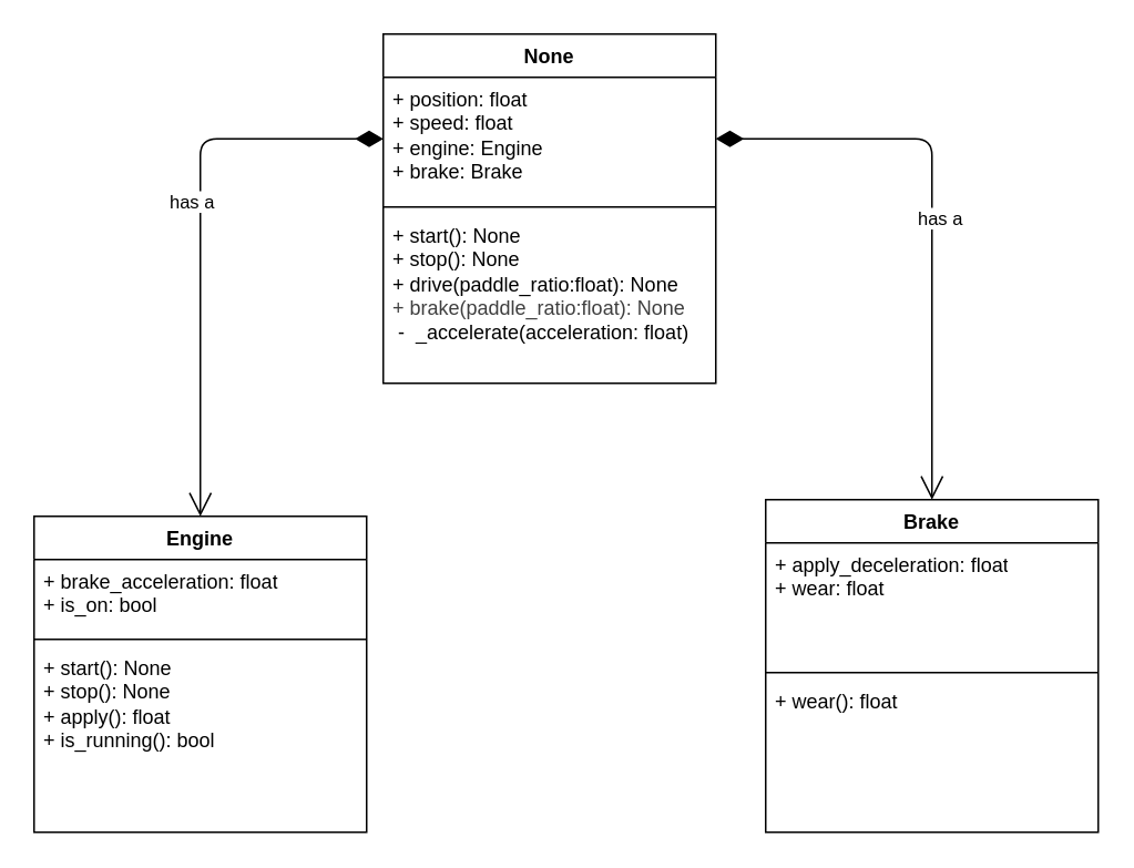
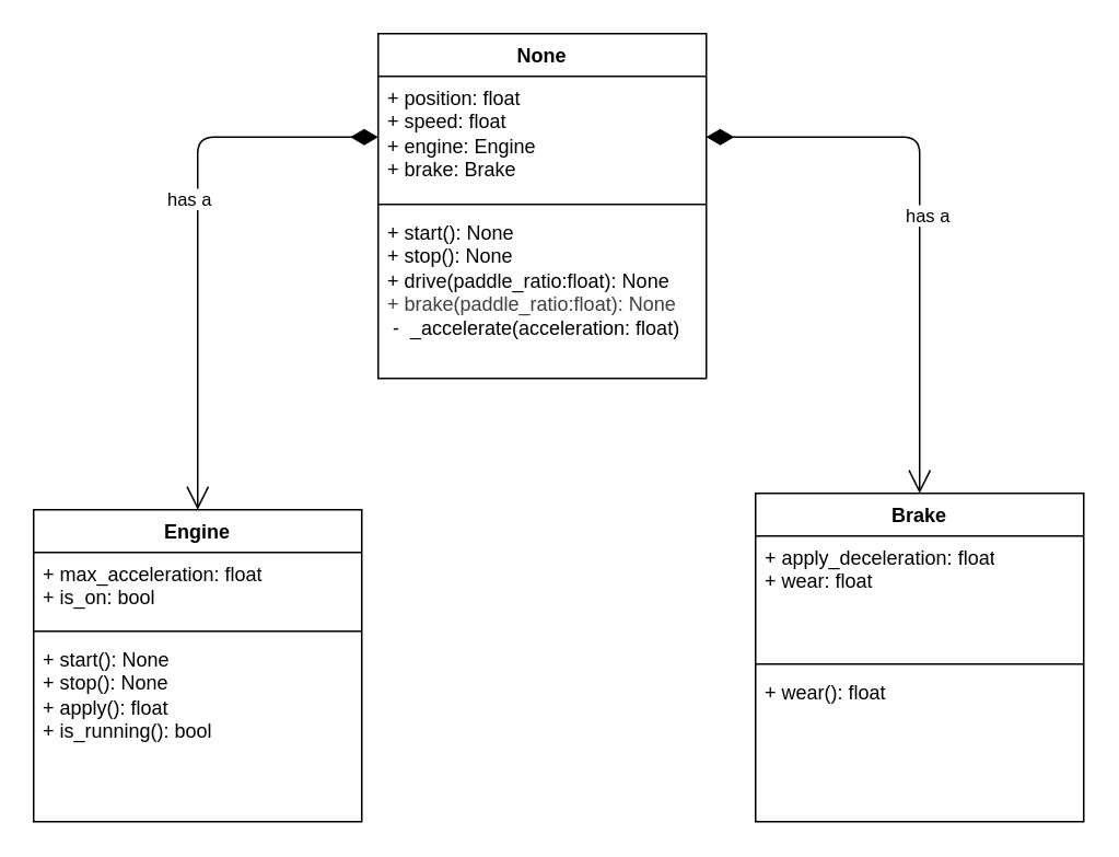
  <mxCell id="0" />
  <mxCell id="1" parent="0" />
  <mxCell id="2" value="None" style="swimlane;fontStyle=1;align=center;verticalAlign=top;childLayout=stackLayout;horizontal=1;startSize=26;horizontalStack=0;resizeParent=1;resizeParentMax=0;resizeLast=0;collapsible=1;marginBottom=0;whiteSpace=wrap;html=1;" parent="1" vertex="1"><mxGeometry x="230" y="20" width="200" height="210" as="geometry" /></mxCell>
  <mxCell id="3" value="+ position: float&lt;br&gt;&lt;span style=&quot;color: rgb(0, 0, 0);&quot;&gt;+ speed: float&lt;/span&gt;&lt;div&gt;&lt;span style=&quot;color: rgb(0, 0, 0);&quot;&gt;&lt;span style=&quot;color: rgb(0, 0, 0);&quot;&gt;+ engine: Engine&lt;/span&gt;&lt;/span&gt;&lt;/div&gt;&lt;div&gt;&lt;span style=&quot;color: rgb(0, 0, 0);&quot;&gt;&lt;span style=&quot;color: rgb(0, 0, 0);&quot;&gt;+ brake: Brake&lt;/span&gt;&lt;/span&gt;&lt;/div&gt;" style="text;strokeColor=none;fillColor=none;align=left;verticalAlign=top;spacingLeft=4;spacingRight=4;overflow=hidden;rotatable=0;points=[[0,0.5],[1,0.5]];portConstraint=eastwest;whiteSpace=wrap;html=1;" parent="2" vertex="1"><mxGeometry y="26" width="200" height="74" as="geometry" /></mxCell>
  <mxCell id="4" value="" style="line;strokeWidth=1;fillColor=none;align=left;verticalAlign=middle;spacingTop=-1;spacingLeft=3;spacingRight=3;rotatable=0;labelPosition=right;points=[];portConstraint=eastwest;strokeColor=inherit;" parent="2" vertex="1"><mxGeometry y="100" width="200" height="8" as="geometry" /></mxCell>
  <mxCell id="5" value="+ start(): None&lt;br&gt;+&amp;nbsp;&lt;span style=&quot;color: rgb(0, 0, 0);&quot;&gt;stop(): None&lt;/span&gt;&lt;br&gt;&lt;div&gt;+ drive(paddle_ratio:float): None&lt;br&gt;&lt;span style=&quot;color: rgb(63, 63, 63);&quot;&gt;+ brake(&lt;span style=&quot;color: rgb(63, 63, 63);&quot;&gt;paddle_ratio:float&lt;/span&gt;): None&lt;/span&gt;&lt;/div&gt;&lt;div&gt;&lt;span style=&quot;background-color: transparent;&quot;&gt;&amp;nbsp;-&amp;nbsp; _accelerate(acceleration: float)&lt;/span&gt;&lt;/div&gt;" style="text;strokeColor=none;fillColor=none;align=left;verticalAlign=top;spacingLeft=4;spacingRight=4;overflow=hidden;rotatable=0;points=[[0,0.5],[1,0.5]];portConstraint=eastwest;whiteSpace=wrap;html=1;" parent="2" vertex="1"><mxGeometry y="108" width="200" height="102" as="geometry" /></mxCell>
  <mxCell id="6" value="Brake" style="swimlane;fontStyle=1;align=center;verticalAlign=top;childLayout=stackLayout;horizontal=1;startSize=26;horizontalStack=0;resizeParent=1;resizeParentMax=0;resizeLast=0;collapsible=1;marginBottom=0;whiteSpace=wrap;html=1;" parent="1" vertex="1"><mxGeometry x="460" y="300" width="200" height="200" as="geometry" /></mxCell>
  <mxCell id="7" value="+ apply_deceleration: float&lt;br&gt;&lt;span style=&quot;color: rgb(0, 0, 0);&quot;&gt;+ wear: float&lt;/span&gt;&lt;div&gt;&lt;br&gt;&lt;/div&gt;" style="text;strokeColor=none;fillColor=none;align=left;verticalAlign=top;spacingLeft=4;spacingRight=4;overflow=hidden;rotatable=0;points=[[0,0.5],[1,0.5]];portConstraint=eastwest;whiteSpace=wrap;html=1;" parent="6" vertex="1"><mxGeometry y="26" width="200" height="74" as="geometry" /></mxCell>
  <mxCell id="8" value="" style="line;strokeWidth=1;fillColor=none;align=left;verticalAlign=middle;spacingTop=-1;spacingLeft=3;spacingRight=3;rotatable=0;labelPosition=right;points=[];portConstraint=eastwest;strokeColor=inherit;" parent="6" vertex="1"><mxGeometry y="100" width="200" height="8" as="geometry" /></mxCell>
  <mxCell id="9" value="+ wear(): float&lt;div&gt;&lt;br/&gt;&lt;/div&gt;" style="text;strokeColor=none;fillColor=none;align=left;verticalAlign=top;spacingLeft=4;spacingRight=4;overflow=hidden;rotatable=0;points=[[0,0.5],[1,0.5]];portConstraint=eastwest;whiteSpace=wrap;html=1;" parent="6" vertex="1"><mxGeometry y="108" width="200" height="92" as="geometry" /></mxCell>
  <mxCell id="10" value="Engine" style="swimlane;fontStyle=1;align=center;verticalAlign=top;childLayout=stackLayout;horizontal=1;startSize=26;horizontalStack=0;resizeParent=1;resizeParentMax=0;resizeLast=0;collapsible=1;marginBottom=0;whiteSpace=wrap;html=1;" parent="1" vertex="1"><mxGeometry x="20" y="310" width="200" height="190" as="geometry" /></mxCell>
- <mxCell id="11" value="+ brake_acceleration: float&lt;br&gt;&lt;span style=&quot;color: rgb(0, 0, 0);&quot;&gt;+ is_on: bool&lt;/span&gt;&lt;div&gt;&lt;br&gt;&lt;/div&gt;" style="text;strokeColor=none;fillColor=none;align=left;verticalAlign=top;spacingLeft=4;spacingRight=4;overflow=hidden;rotatable=0;points=[[0,0.5],[1,0.5]];portConstraint=eastwest;whiteSpace=wrap;html=1;" parent="10" vertex="1"><mxGeometry y="26" width="200" height="44" as="geometry" /></mxCell>
+ <mxCell id="11" value="+ max_acceleration: float&lt;br&gt;&lt;span style=&quot;color: rgb(0, 0, 0);&quot;&gt;+ is_on: bool&lt;/span&gt;&lt;div&gt;&lt;br&gt;&lt;/div&gt;" style="text;strokeColor=none;fillColor=none;align=left;verticalAlign=top;spacingLeft=4;spacingRight=4;overflow=hidden;rotatable=0;points=[[0,0.5],[1,0.5]];portConstraint=eastwest;whiteSpace=wrap;html=1;" parent="10" vertex="1"><mxGeometry y="26" width="200" height="44" as="geometry" /></mxCell>
  <mxCell id="12" value="" style="line;strokeWidth=1;fillColor=none;align=left;verticalAlign=middle;spacingTop=-1;spacingLeft=3;spacingRight=3;rotatable=0;labelPosition=right;points=[];portConstraint=eastwest;strokeColor=inherit;" parent="10" vertex="1"><mxGeometry y="70" width="200" height="8" as="geometry" /></mxCell>
  <mxCell id="13" value="+ start(): None&lt;br&gt;+&amp;nbsp;&lt;span style=&quot;color: rgb(0, 0, 0);&quot;&gt;stop(): None&lt;/span&gt;&lt;br&gt;+ apply(): float&lt;div&gt;+ is_running(): bool&lt;/div&gt;" style="text;strokeColor=none;fillColor=none;align=left;verticalAlign=top;spacingLeft=4;spacingRight=4;overflow=hidden;rotatable=0;points=[[0,0.5],[1,0.5]];portConstraint=eastwest;whiteSpace=wrap;html=1;" parent="10" vertex="1"><mxGeometry y="78" width="200" height="112" as="geometry" /></mxCell>
  <mxCell id="14" value="has a" style="endArrow=open;html=1;endSize=12;startArrow=diamondThin;startSize=14;startFill=1;edgeStyle=orthogonalEdgeStyle;align=left;verticalAlign=bottom;exitX=1;exitY=0.5;exitDx=0;exitDy=0;" parent="1" source="3" target="6" edge="1"><mxGeometry x="0.078" y="-10" relative="1" as="geometry"><mxPoint x="370" y="290" as="sourcePoint" /><mxPoint x="440" y="200" as="targetPoint" /><mxPoint as="offset" /></mxGeometry></mxCell>
  <mxCell id="15" value="has a" style="endArrow=open;html=1;endSize=12;startArrow=diamondThin;startSize=14;startFill=1;edgeStyle=orthogonalEdgeStyle;align=left;verticalAlign=bottom;exitX=0;exitY=0.5;exitDx=0;exitDy=0;entryX=0.5;entryY=0;entryDx=0;entryDy=0;" parent="1" source="3" target="10" edge="1"><mxGeometry x="-0.068" y="-20" relative="1" as="geometry"><mxPoint x="280" y="200" as="sourcePoint" /><mxPoint x="440" y="200" as="targetPoint" /><mxPoint as="offset" /></mxGeometry></mxCell>
